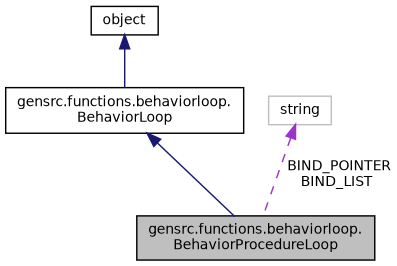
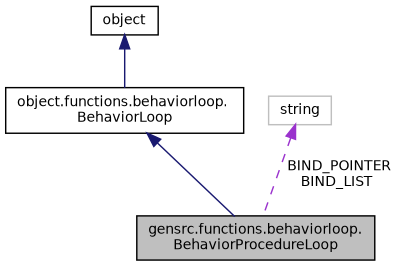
  digraph {
    node [color=black fillcolor=white fontname=Helvetica fontsize=10 shape=record style=filled]
    edge [color=midnightblue dir=back fontname=Helvetica fontsize=10 labelfontname=Helvetica labelfontsize=10 style=solid]
    n1 [fillcolor=grey75 fontcolor=black height=0.2 label="gensrc.functions.behaviorloop.\lBehaviorProcedureLoop" width=0.4]
-   n2 [height=0.2 label="gensrc.functions.behaviorloop.\lBehaviorLoop" width=0.4]
+   n2 [height=0.2 label="object.functions.behaviorloop.\lBehaviorLoop" width=0.4]
    n3 [height=0.2 label=object width=0.4]
    n4 [color=grey75 height=0.2 label=string width=0.4]
    n2 -> n1
    n3 -> n2
    n4 -> n1 [color=darkorchid3 label=" BIND_POINTER\nBIND_LIST" style=dashed]
  }
